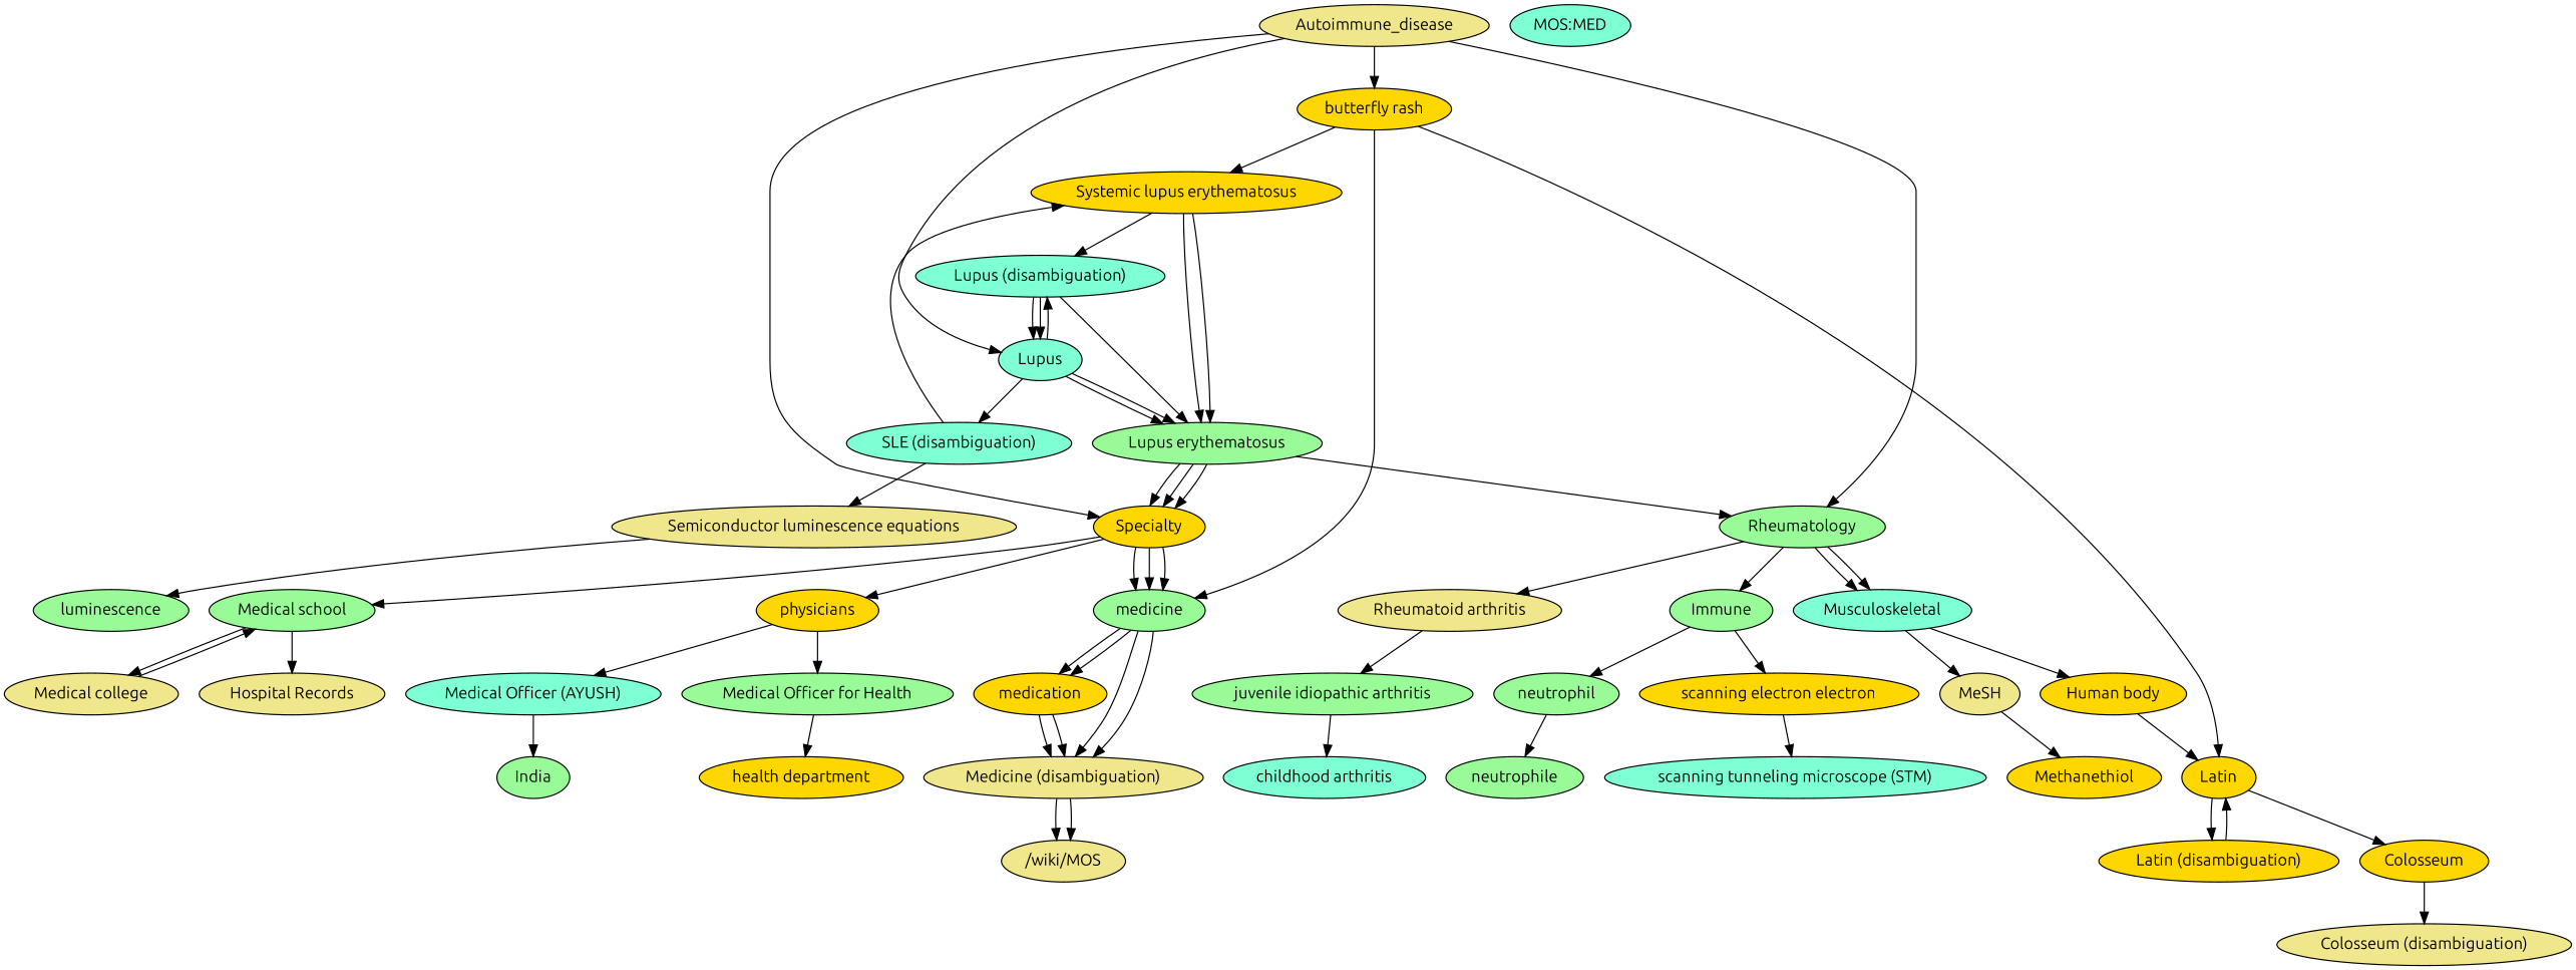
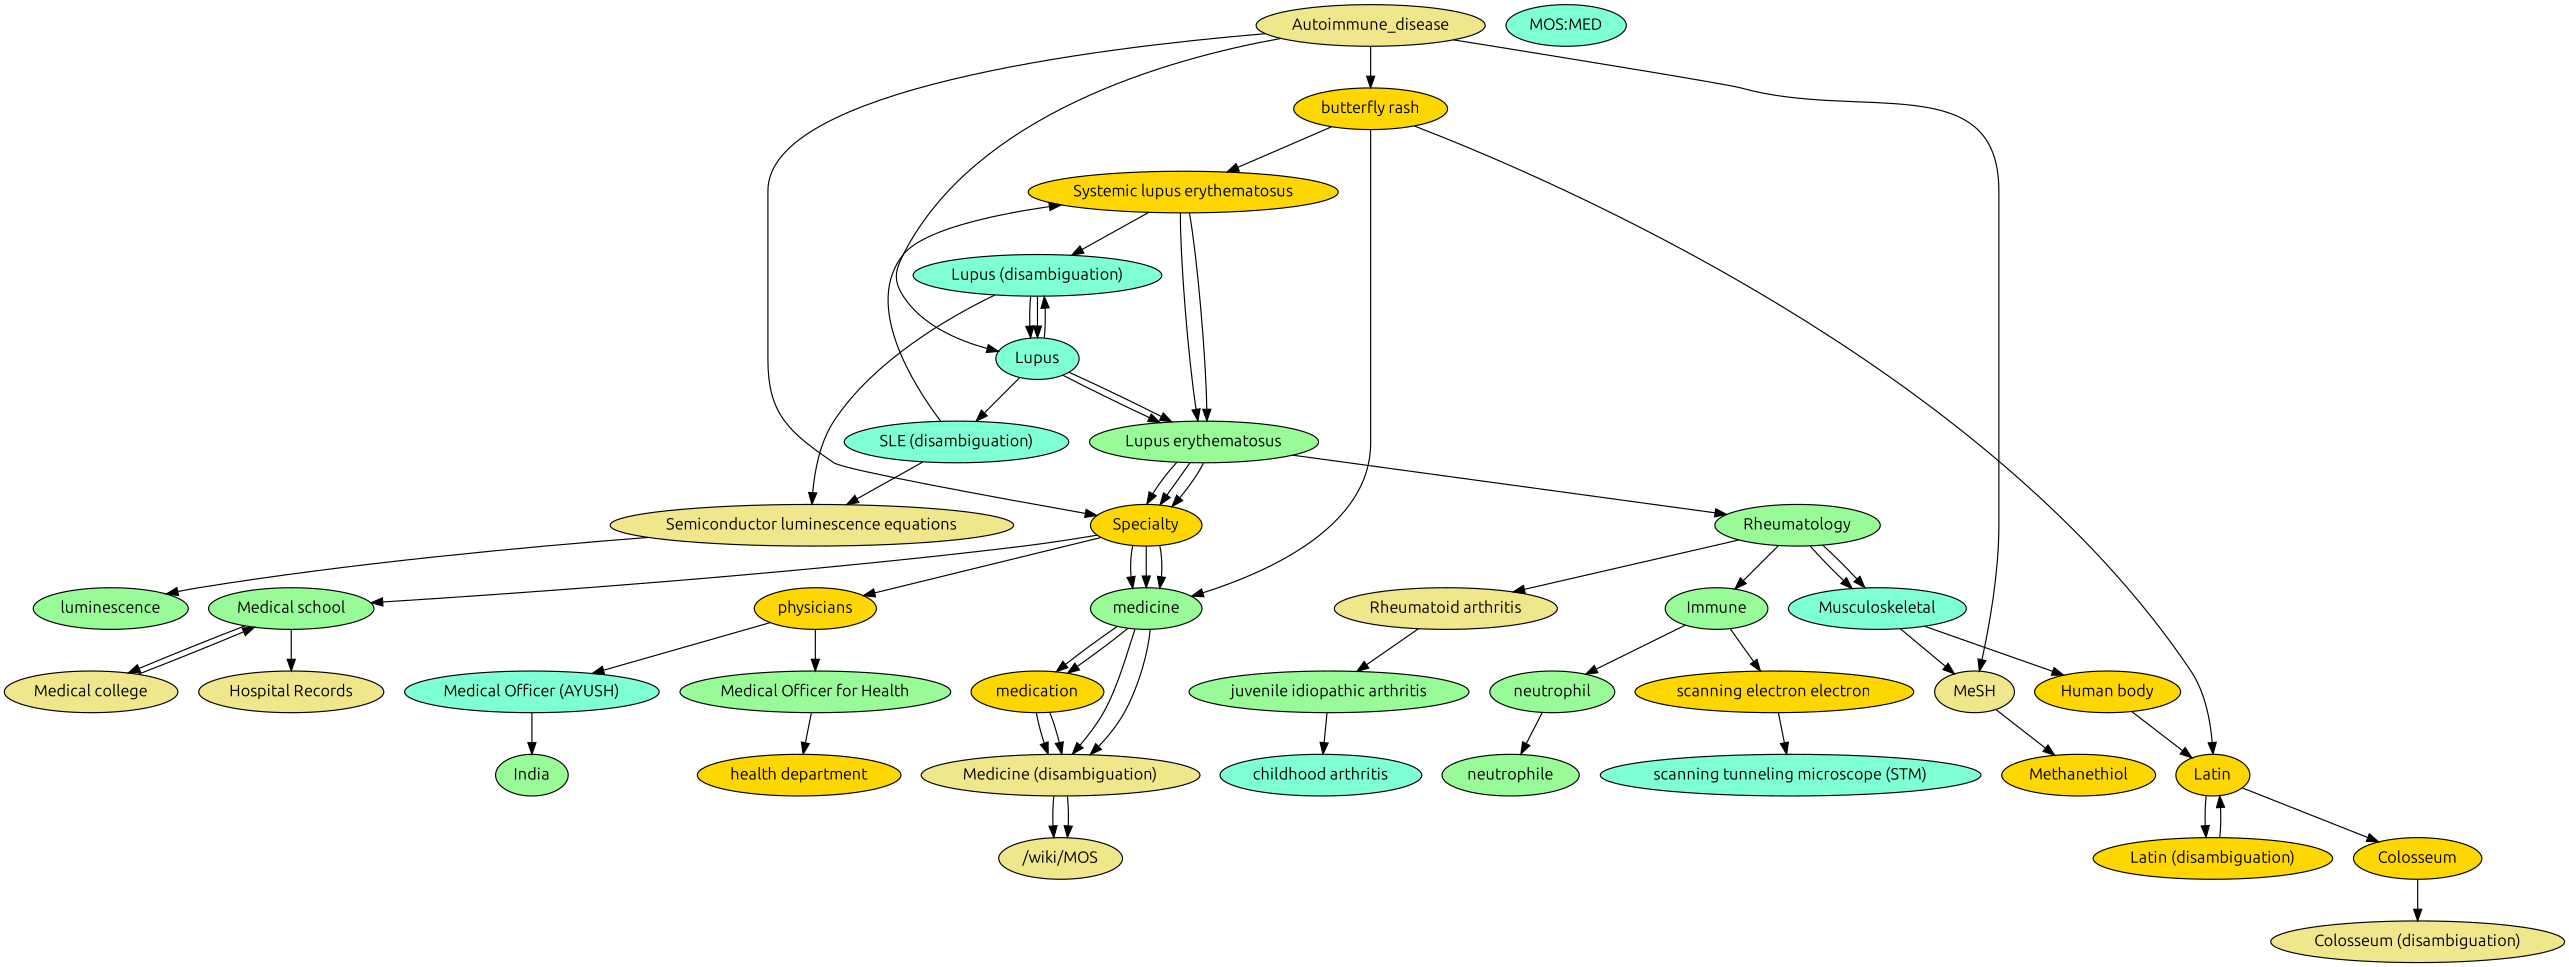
  digraph {
    fontname=Ubuntu
    node [fillcolor=gold fontname=Ubuntu style=filled]
    edge [fontname=Ubuntu]
    n1 [fillcolor=khaki label=Autoimmune_disease]
    n2 [label="butterfly rash"]
    n3 [label=Specialty]
    n4 [fillcolor=aquamarine label=Lupus]
    n5 [fillcolor=palegreen label=Rheumatology]
    n6 [label="Systemic lupus erythematosus"]
    n7 [fillcolor=palegreen label=medicine]
    n8 [label=Latin]
    n9 [fillcolor=palegreen label="Medical school"]
    n10 [label=physicians]
    n11 [fillcolor=palegreen label="Lupus erythematosus"]
    n12 [fillcolor=aquamarine label="Lupus (disambiguation)"]
    n13 [fillcolor=aquamarine label="SLE (disambiguation)"]
    n14 [fillcolor=aquamarine label=Musculoskeletal]
    n15 [fillcolor=palegreen label=Immune]
    n16 [fillcolor=khaki label="Rheumatoid arthritis"]
    n17 [label=medication]
    n18 [fillcolor=khaki label="Medicine (disambiguation)"]
    n19 [label="Latin (disambiguation)"]
    n20 [label=Colosseum]
    n21 [fillcolor=khaki label="Medical college"]
    n22 [fillcolor=khaki label="Hospital Records"]
    n23 [fillcolor=aquamarine label="Medical Officer (AYUSH)"]
    n24 [fillcolor=palegreen label="Medical Officer for Health"]
    n25 [fillcolor=khaki label="Semiconductor luminescence equations"]
    "/wiki/MOS" [fillcolor=khaki]
    n27 [fillcolor=aquamarine label="MOS:MED"]
    n28 [fillcolor=khaki label="Colosseum (disambiguation)"]
    n29 [label="Human body"]
    n30 [fillcolor=khaki label=MeSH]
    n31 [label="scanning electron electron"]
    n32 [fillcolor=palegreen label=neutrophil]
    n33 [fillcolor=palegreen label="juvenile idiopathic arthritis"]
    n34 [label=Methanethiol]
    n35 [fillcolor=palegreen label=luminescence]
    n36 [fillcolor=palegreen label=India]
    n37 [label="health department"]
    n38 [fillcolor=aquamarine label="scanning tunneling microscope (STM)"]
    n39 [fillcolor=palegreen label=neutrophile]
    n40 [fillcolor=aquamarine label="childhood arthritis"]
    n1 -> n2
    n1 -> n3
    n1 -> n4
-   n1 -> n5
+   n1 -> n30
    n2 -> n6
    n2 -> n7
    n2 -> n8
    n3 -> n7
    n3 -> n7
    n3 -> n7
    n3 -> n9
    n3 -> n10
    n4 -> n11
    n4 -> n11
    n4 -> n12
    n4 -> n13
    n5 -> n14
    n5 -> n14
    n5 -> n15
    n5 -> n16
    n6 -> n11
    n6 -> n11
    n6 -> n12
    n7 -> n17
    n7 -> n17
    n7 -> n18
    n7 -> n18
    n8 -> n19
    n8 -> n20
    n9 -> n21
    n9 -> n22
    n10 -> n23
    n10 -> n24
    n11 -> n3
    n11 -> n3
    n11 -> n3
    n11 -> n5
    n12 -> n4
    n12 -> n4
-   n12 -> n11
+   n12 -> n25
    n13 -> n6
    n13 -> n25
    n14 -> n29
    n14 -> n30
    n15 -> n31
    n15 -> n32
    n16 -> n33
    n17 -> n18
    n17 -> n18
    n18 -> "/wiki/MOS" [headport=MED]
    n18 -> "/wiki/MOS" [headport=MED]
    n19 -> n8
    n20 -> n28
    n21 -> n9
    n23 -> n36
    n24 -> n37
    n25 -> n35
    n29 -> n8
    n30 -> n34
    n31 -> n38
    n32 -> n39
    n33 -> n40
  }
